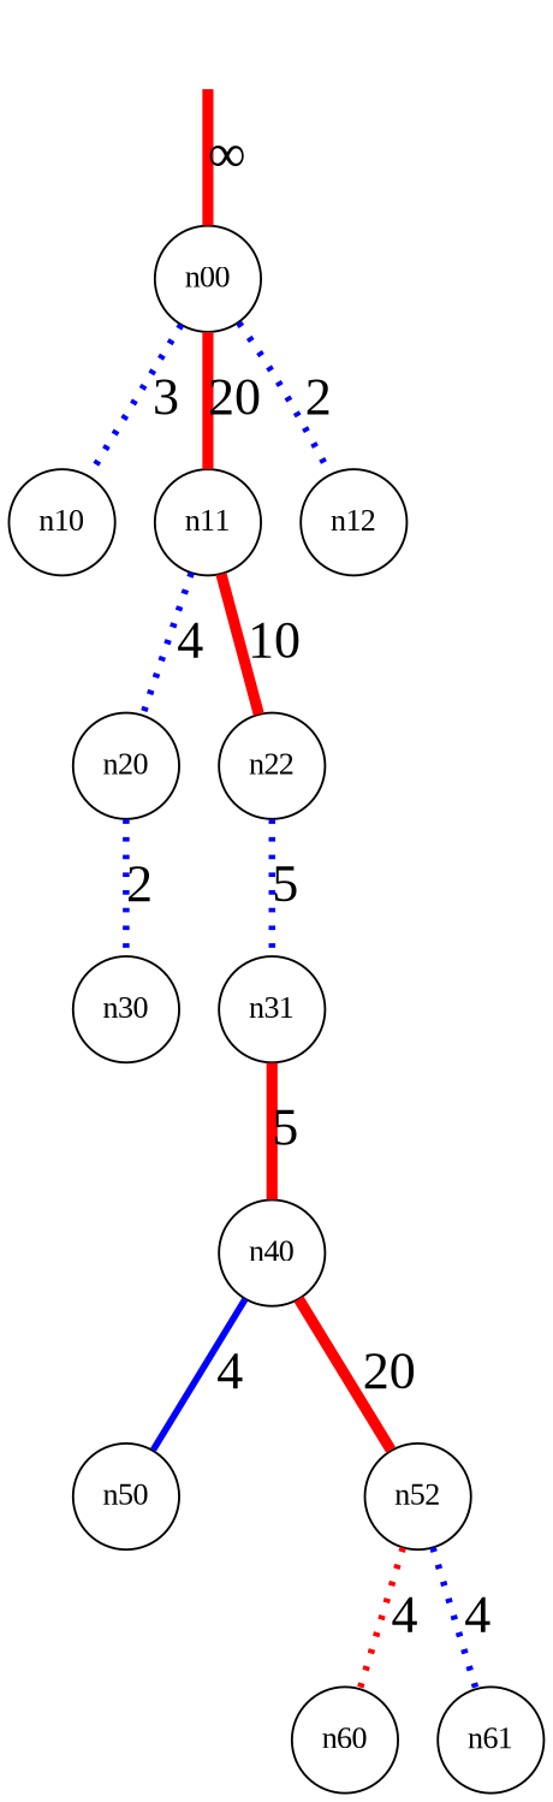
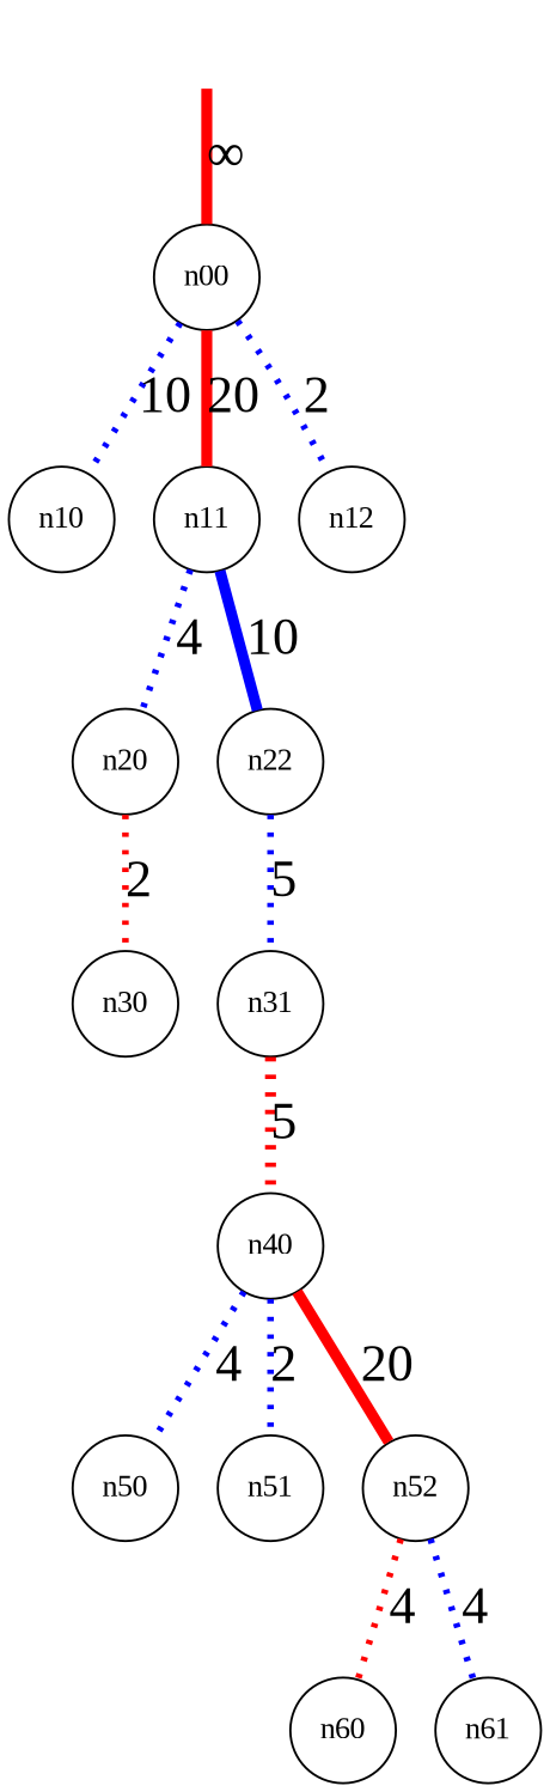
  digraph {
    fontname="Liberation Serif"
    node [fontname="Liberation Serif" shape=circle]
    edge [arrowhead=none arrowtail=none color=blue dir=both fontname="Liberation Serif" fontsize=24 penwidth=3 style=dotted]
    r [style=invisible]
    n00
    n10
    n11
    n12
    n20
    n21 [label=n22]
    n30
    n31
    n40
    n50
+   n51
    n52
    n60
    n61
    r -> n00 [color=red label="&infin;" penwidth=5 style=""]
-   n00 -> n10 [label=3]
+   n00 -> n10 [label=10]
    n00 -> n11 [color=red label=20 penwidth=5 style=""]
    n00 -> n12 [label=2]
    n11 -> n20 [label=4]
-   n11 -> n21 [color=red label=10 penwidth=5 style=""]
-   n20 -> n30 [label=2]
+   n11 -> n21 [label=10 penwidth=5 style=""]
+   n20 -> n30 [color=red label=2]
    n21 -> n31 [label=5]
-   n31 -> n40 [color=red label=5 penwidth=5 style=""]
-   n40 -> n50 [label=4 style=solid]
+   n31 -> n40 [color=red label=5 penwidth=5]
+   n40 -> n50 [label=4]
+   n40 -> n51 [label=2]
    n40 -> n52 [color=red label=20 penwidth=5 style=""]
    n52 -> n60 [color=red label=4]
    n52 -> n61 [label=4]
  }
